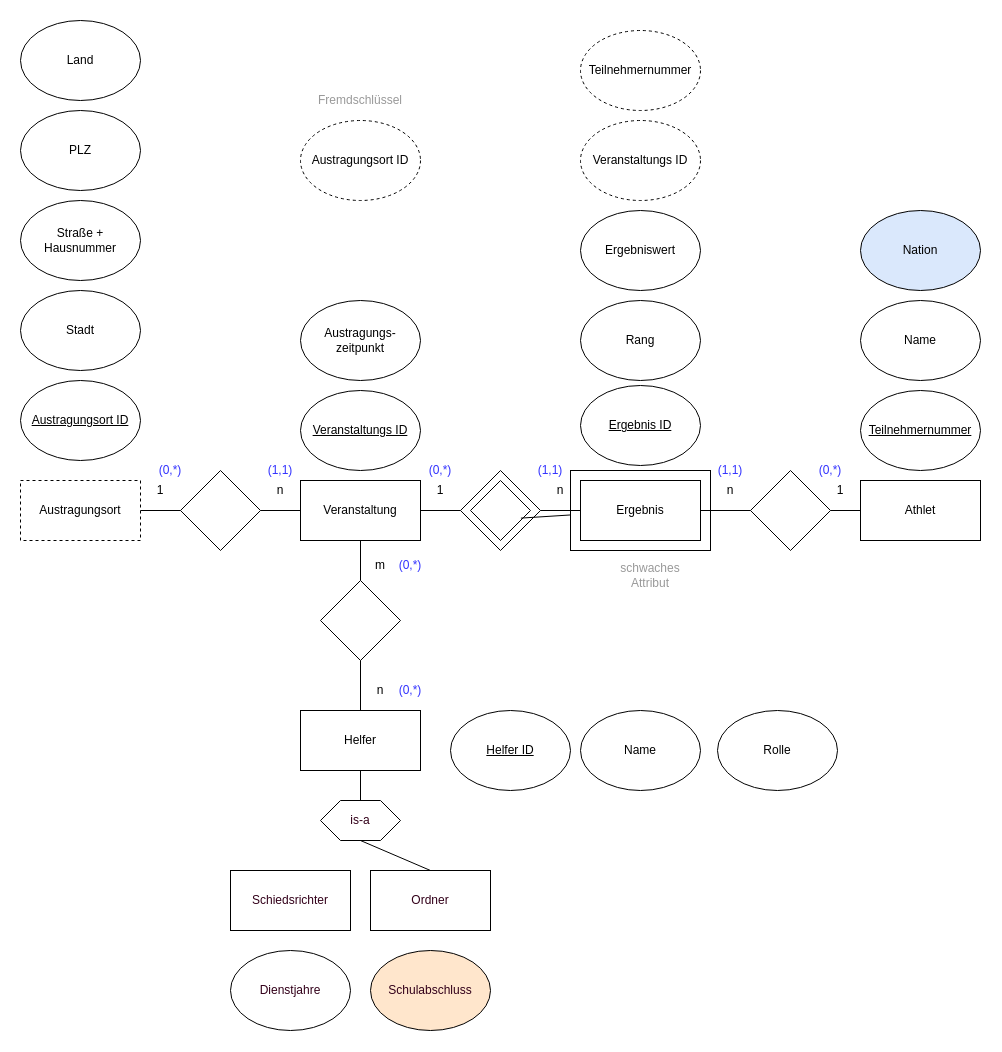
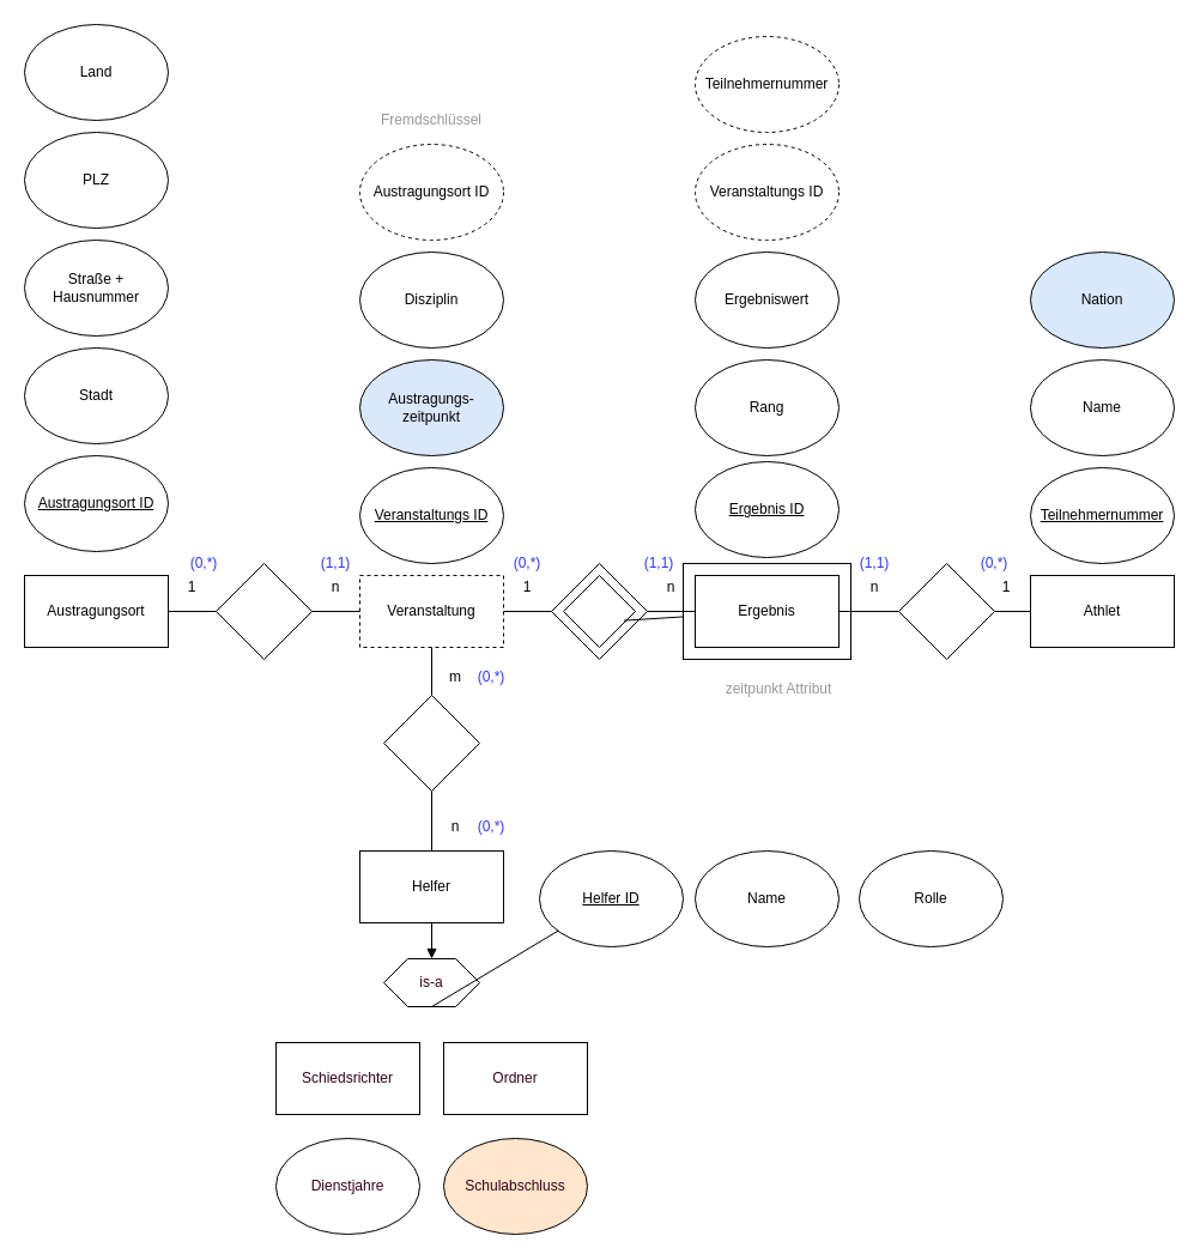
  <mxCell id="0" />
  <mxCell id="1" parent="0" />
  <mxCell id="2" value="" style="rhombus;whiteSpace=wrap;html=1;" parent="1" vertex="1"><mxGeometry x="180" y="470" width="80" height="80" as="geometry" /></mxCell>
- <mxCell id="3" value="Veranstaltung" style="rounded=0;whiteSpace=wrap;html=1;" parent="1" vertex="1"><mxGeometry x="300" y="480" width="120" height="60" as="geometry" /></mxCell>
+ <mxCell id="3" value="Veranstaltung" style="rounded=0;whiteSpace=wrap;html=1;dashed=1;" parent="1" vertex="1"><mxGeometry x="300" y="480" width="120" height="60" as="geometry" /></mxCell>
  <mxCell id="4" value="Veranstaltungs ID" style="ellipse;whiteSpace=wrap;html=1;fontStyle=4" parent="1" vertex="1"><mxGeometry x="300" y="390" width="120" height="80" as="geometry" /></mxCell>
- <mxCell id="5" value="Austragungs-zeitpunkt" style="ellipse;whiteSpace=wrap;html=1;" parent="1" vertex="1"><mxGeometry x="300" y="300" width="120" height="80" as="geometry" /></mxCell>
+ <mxCell id="5" value="Austragungs-zeitpunkt" style="ellipse;whiteSpace=wrap;html=1;fillColor=#dae8fc;" parent="1" vertex="1"><mxGeometry x="300" y="300" width="120" height="80" as="geometry" /></mxCell>
+ <mxCell id="6" value="Disziplin" style="ellipse;whiteSpace=wrap;html=1;" parent="1" vertex="1"><mxGeometry x="300" y="210" width="120" height="80" as="geometry" /></mxCell>
  <mxCell id="7" value="Athlet" style="rounded=0;whiteSpace=wrap;html=1;" parent="1" vertex="1"><mxGeometry x="860" y="480" width="120" height="60" as="geometry" /></mxCell>
  <mxCell id="8" value="Teilnehmernummer" style="ellipse;whiteSpace=wrap;html=1;fontStyle=4" parent="1" vertex="1"><mxGeometry x="860" y="390" width="120" height="80" as="geometry" /></mxCell>
  <mxCell id="9" value="Name" style="ellipse;whiteSpace=wrap;html=1;" parent="1" vertex="1"><mxGeometry x="860" y="300" width="120" height="80" as="geometry" /></mxCell>
  <mxCell id="10" value="Nation" style="ellipse;whiteSpace=wrap;html=1;fillColor=#dae8fc;" parent="1" vertex="1"><mxGeometry x="860" y="210" width="120" height="80" as="geometry" /></mxCell>
- <mxCell id="11" value="Austragungsort" style="rounded=0;whiteSpace=wrap;html=1;dashed=1;" parent="1" vertex="1"><mxGeometry x="20" y="480" width="120" height="60" as="geometry" /></mxCell>
+ <mxCell id="11" value="Austragungsort" style="rounded=0;whiteSpace=wrap;html=1;" parent="1" vertex="1"><mxGeometry x="20" y="480" width="120" height="60" as="geometry" /></mxCell>
  <mxCell id="12" value="Austragungsort ID" style="ellipse;whiteSpace=wrap;html=1;fontStyle=4" parent="1" vertex="1"><mxGeometry x="20" y="380" width="120" height="80" as="geometry" /></mxCell>
  <mxCell id="13" value="Stadt" style="ellipse;whiteSpace=wrap;html=1;" parent="1" vertex="1"><mxGeometry x="20" y="290" width="120" height="80" as="geometry" /></mxCell>
  <mxCell id="14" value="Straße + Hausnummer" style="ellipse;whiteSpace=wrap;html=1;" parent="1" vertex="1"><mxGeometry x="20" y="200" width="120" height="80" as="geometry" /></mxCell>
  <mxCell id="15" value="PLZ" style="ellipse;whiteSpace=wrap;html=1;" parent="1" vertex="1"><mxGeometry x="20" y="110" width="120" height="80" as="geometry" /></mxCell>
  <mxCell id="16" value="Land" style="ellipse;whiteSpace=wrap;html=1;" parent="1" vertex="1"><mxGeometry x="20" y="20" width="120" height="80" as="geometry" /></mxCell>
  <mxCell id="17" value="Helfer" style="rounded=0;whiteSpace=wrap;html=1;" parent="1" vertex="1"><mxGeometry x="300" y="710" width="120" height="60" as="geometry" /></mxCell>
  <mxCell id="18" value="Helfer ID" style="ellipse;whiteSpace=wrap;html=1;fontStyle=4" parent="1" vertex="1"><mxGeometry x="450" y="710" width="120" height="80" as="geometry" /></mxCell>
  <mxCell id="19" value="Ergebnis" style="rounded=0;whiteSpace=wrap;html=1;comic=0;" parent="1" vertex="1"><mxGeometry x="580" y="480" width="120" height="60" as="geometry" /></mxCell>
  <mxCell id="20" value="Name" style="ellipse;whiteSpace=wrap;html=1;" parent="1" vertex="1"><mxGeometry x="580" y="710" width="120" height="80" as="geometry" /></mxCell>
  <mxCell id="21" value="Ergebnis ID" style="ellipse;whiteSpace=wrap;html=1;fontStyle=4" parent="1" vertex="1"><mxGeometry x="580" y="385" width="120" height="80" as="geometry" /></mxCell>
  <mxCell id="22" value="Rang" style="ellipse;whiteSpace=wrap;html=1;" parent="1" vertex="1"><mxGeometry x="580" y="300" width="120" height="80" as="geometry" /></mxCell>
  <mxCell id="23" value="Ergebniswert" style="ellipse;whiteSpace=wrap;html=1;" parent="1" vertex="1"><mxGeometry x="580" y="210" width="120" height="80" as="geometry" /></mxCell>
  <mxCell id="24" value="" style="endArrow=none;html=1;exitX=1;exitY=0.5;exitDx=0;exitDy=0;entryX=0;entryY=0.5;entryDx=0;entryDy=0;" parent="1" source="11" target="2" edge="1"><mxGeometry width="50" height="50" relative="1" as="geometry"><mxPoint x="190" y="650" as="sourcePoint" /><mxPoint x="240" y="600" as="targetPoint" /></mxGeometry></mxCell>
  <mxCell id="25" value="" style="endArrow=none;html=1;exitX=1;exitY=0.5;exitDx=0;exitDy=0;entryX=0;entryY=0.5;entryDx=0;entryDy=0;" parent="1" source="2" target="3" edge="1"><mxGeometry width="50" height="50" relative="1" as="geometry"><mxPoint x="300" y="630" as="sourcePoint" /><mxPoint x="350" y="580" as="targetPoint" /></mxGeometry></mxCell>
  <mxCell id="26" value="" style="rhombus;whiteSpace=wrap;html=1;" parent="1" vertex="1"><mxGeometry x="460" y="470" width="80" height="80" as="geometry" /></mxCell>
  <mxCell id="27" value="" style="endArrow=none;html=1;exitX=1;exitY=0.5;exitDx=0;exitDy=0;entryX=0;entryY=0.5;entryDx=0;entryDy=0;" parent="1" source="26" edge="1"><mxGeometry width="50" height="50" relative="1" as="geometry"><mxPoint x="580" y="630" as="sourcePoint" /><mxPoint x="580" y="510" as="targetPoint" /></mxGeometry></mxCell>
  <mxCell id="28" value="" style="endArrow=none;html=1;entryX=0;entryY=0.5;entryDx=0;entryDy=0;exitX=1;exitY=0.5;exitDx=0;exitDy=0;" parent="1" source="3" target="26" edge="1"><mxGeometry width="50" height="50" relative="1" as="geometry"><mxPoint x="330" y="650" as="sourcePoint" /><mxPoint x="380" y="600" as="targetPoint" /></mxGeometry></mxCell>
  <mxCell id="29" value="" style="rhombus;whiteSpace=wrap;html=1;" parent="1" vertex="1"><mxGeometry x="750" y="470" width="80" height="80" as="geometry" /></mxCell>
  <mxCell id="30" value="" style="endArrow=none;html=1;exitX=1;exitY=0.5;exitDx=0;exitDy=0;entryX=0;entryY=0.5;entryDx=0;entryDy=0;" parent="1" source="29" target="7" edge="1"><mxGeometry width="50" height="50" relative="1" as="geometry"><mxPoint x="1127" y="630" as="sourcePoint" /><mxPoint x="850" y="700" as="targetPoint" /></mxGeometry></mxCell>
  <mxCell id="31" value="" style="endArrow=none;html=1;entryX=0;entryY=0.5;entryDx=0;entryDy=0;exitX=1;exitY=0.5;exitDx=0;exitDy=0;" parent="1" source="19" target="29" edge="1"><mxGeometry width="50" height="50" relative="1" as="geometry"><mxPoint x="967" y="510" as="sourcePoint" /><mxPoint x="927" y="600" as="targetPoint" /></mxGeometry></mxCell>
  <mxCell id="32" value="" style="rhombus;whiteSpace=wrap;html=1;" parent="1" vertex="1"><mxGeometry x="320" y="580" width="80" height="80" as="geometry" /></mxCell>
  <mxCell id="33" value="" style="endArrow=none;html=1;exitX=0.5;exitY=1;exitDx=0;exitDy=0;entryX=0.5;entryY=0;entryDx=0;entryDy=0;" parent="1" source="3" target="32" edge="1"><mxGeometry width="50" height="50" relative="1" as="geometry"><mxPoint x="580" y="680" as="sourcePoint" /><mxPoint x="630" y="630" as="targetPoint" /></mxGeometry></mxCell>
  <mxCell id="34" value="" style="endArrow=none;html=1;exitX=0.5;exitY=1;exitDx=0;exitDy=0;entryX=0.5;entryY=0;entryDx=0;entryDy=0;" parent="1" source="32" target="17" edge="1"><mxGeometry width="50" height="50" relative="1" as="geometry"><mxPoint x="520" y="710" as="sourcePoint" /><mxPoint x="570" y="660" as="targetPoint" /></mxGeometry></mxCell>
  <mxCell id="35" value="n" style="text;html=1;strokeColor=none;fillColor=none;align=center;verticalAlign=middle;whiteSpace=wrap;rounded=0;" parent="1" vertex="1"><mxGeometry x="260" y="480" width="40" height="20" as="geometry" /></mxCell>
  <mxCell id="36" value="1" style="text;html=1;strokeColor=none;fillColor=none;align=center;verticalAlign=middle;whiteSpace=wrap;rounded=0;" parent="1" vertex="1"><mxGeometry x="140" y="480" width="40" height="20" as="geometry" /></mxCell>
  <mxCell id="37" value="n" style="text;html=1;strokeColor=none;fillColor=none;align=center;verticalAlign=middle;whiteSpace=wrap;rounded=0;" parent="1" vertex="1"><mxGeometry x="540" y="480" width="40" height="20" as="geometry" /></mxCell>
  <mxCell id="38" value="1" style="text;html=1;strokeColor=none;fillColor=none;align=center;verticalAlign=middle;whiteSpace=wrap;rounded=0;" parent="1" vertex="1"><mxGeometry x="420" y="480" width="40" height="20" as="geometry" /></mxCell>
  <mxCell id="39" value="n" style="text;html=1;strokeColor=none;fillColor=none;align=center;verticalAlign=middle;whiteSpace=wrap;rounded=0;" parent="1" vertex="1"><mxGeometry x="710" y="480" width="40" height="20" as="geometry" /></mxCell>
  <mxCell id="40" value="1" style="text;html=1;strokeColor=none;fillColor=none;align=center;verticalAlign=middle;whiteSpace=wrap;rounded=0;" parent="1" vertex="1"><mxGeometry x="820" y="480" width="40" height="20" as="geometry" /></mxCell>
  <mxCell id="41" value="n" style="text;html=1;strokeColor=none;fillColor=none;align=center;verticalAlign=middle;whiteSpace=wrap;rounded=0;" parent="1" vertex="1"><mxGeometry x="360" y="680" width="40" height="20" as="geometry" /></mxCell>
  <mxCell id="42" value="m" style="text;html=1;strokeColor=none;fillColor=none;align=center;verticalAlign=middle;whiteSpace=wrap;rounded=0;" parent="1" vertex="1"><mxGeometry x="360" y="555" width="40" height="20" as="geometry" /></mxCell>
  <mxCell id="43" value="Rolle" style="ellipse;whiteSpace=wrap;html=1;" parent="1" vertex="1"><mxGeometry x="717" y="710" width="120" height="80" as="geometry" /></mxCell>
  <mxCell id="44" value="(1,1)" style="text;html=1;strokeColor=none;fillColor=none;align=center;verticalAlign=middle;whiteSpace=wrap;rounded=0;fontColor=#3333FF;" parent="1" vertex="1"><mxGeometry x="260" y="460" width="40" height="20" as="geometry" /></mxCell>
  <mxCell id="45" value="(0,*)" style="text;html=1;strokeColor=none;fillColor=none;align=center;verticalAlign=middle;whiteSpace=wrap;rounded=0;fontColor=#3333FF;" parent="1" vertex="1"><mxGeometry x="150" y="460" width="40" height="20" as="geometry" /></mxCell>
  <mxCell id="46" value="(0,*)" style="text;html=1;strokeColor=none;fillColor=none;align=center;verticalAlign=middle;whiteSpace=wrap;rounded=0;fontColor=#3333FF;" parent="1" vertex="1"><mxGeometry x="420" y="460" width="40" height="20" as="geometry" /></mxCell>
  <mxCell id="47" value="(1,1)" style="text;html=1;strokeColor=none;fillColor=none;align=center;verticalAlign=middle;whiteSpace=wrap;rounded=0;fontColor=#3333FF;" parent="1" vertex="1"><mxGeometry x="530" y="460" width="40" height="20" as="geometry" /></mxCell>
  <mxCell id="48" value="(1,1)" style="text;html=1;strokeColor=none;fillColor=none;align=center;verticalAlign=middle;whiteSpace=wrap;rounded=0;fontColor=#3333FF;" parent="1" vertex="1"><mxGeometry x="710" y="460" width="40" height="20" as="geometry" /></mxCell>
  <mxCell id="49" value="(0,*)" style="text;html=1;strokeColor=none;fillColor=none;align=center;verticalAlign=middle;whiteSpace=wrap;rounded=0;fontColor=#3333FF;" parent="1" vertex="1"><mxGeometry x="810" y="460" width="40" height="20" as="geometry" /></mxCell>
  <mxCell id="50" value="(0,*)" style="text;html=1;strokeColor=none;fillColor=none;align=center;verticalAlign=middle;whiteSpace=wrap;rounded=0;fontColor=#3333FF;" parent="1" vertex="1"><mxGeometry x="390" y="555" width="40" height="20" as="geometry" /></mxCell>
  <mxCell id="51" value="(0,*)" style="text;html=1;strokeColor=none;fillColor=none;align=center;verticalAlign=middle;whiteSpace=wrap;rounded=0;fontColor=#3333FF;" parent="1" vertex="1"><mxGeometry x="390" y="680" width="40" height="20" as="geometry" /></mxCell>
  <mxCell id="52" value="" style="rounded=0;whiteSpace=wrap;html=1;comic=0;fontColor=#3333FF;fillColor=none;" parent="1" vertex="1"><mxGeometry x="570" y="470" width="140" height="80" as="geometry" /></mxCell>
  <mxCell id="53" value="is-a" style="shape=hexagon;perimeter=hexagonPerimeter2;whiteSpace=wrap;html=1;comic=0;fillColor=none;fontColor=#33001A;" parent="1" vertex="1"><mxGeometry x="320" y="800" width="80" height="40" as="geometry" /></mxCell>
  <mxCell id="54" value="Ordner" style="rounded=0;whiteSpace=wrap;html=1;comic=0;fillColor=#ffffff;fontColor=#33001A;strokeColor=#000000;" parent="1" vertex="1"><mxGeometry x="370" y="870" width="120" height="60" as="geometry" /></mxCell>
  <mxCell id="55" value="Schiedsrichter" style="rounded=0;whiteSpace=wrap;html=1;comic=0;strokeColor=#000000;fillColor=#ffffff;fontColor=#33001A;" parent="1" vertex="1"><mxGeometry x="230" y="870" width="120" height="60" as="geometry" /></mxCell>
- <mxCell id="56" value="" style="endArrow=none;html=1;fontColor=#33001A;exitX=0.5;exitY=1;exitDx=0;exitDy=0;entryX=0.5;entryY=0;entryDx=0;entryDy=0;" parent="1" source="17" target="53" edge="1"><mxGeometry width="50" height="50" relative="1" as="geometry"><mxPoint x="580" y="820" as="sourcePoint" /><mxPoint x="630" y="770" as="targetPoint" /></mxGeometry></mxCell>
+ <mxCell id="56" value="" style="endArrow=block;html=1;fontColor=#33001A;exitX=0.5;exitY=1;exitDx=0;exitDy=0;entryX=0.5;entryY=0;entryDx=0;entryDy=0;" parent="1" source="17" target="53" edge="1"><mxGeometry width="50" height="50" relative="1" as="geometry"><mxPoint x="580" y="820" as="sourcePoint" /><mxPoint x="630" y="770" as="targetPoint" /></mxGeometry></mxCell>
  <mxCell id="57" value="Dienstjahre" style="ellipse;whiteSpace=wrap;html=1;comic=0;strokeColor=#000000;fillColor=#ffffff;fontColor=#33001A;" parent="1" vertex="1"><mxGeometry x="230" y="950" width="120" height="80" as="geometry" /></mxCell>
  <mxCell id="58" value="Schulabschluss" style="ellipse;whiteSpace=wrap;html=1;comic=0;strokeColor=#000000;fillColor=#ffe6cc;fontColor=#33001A;" parent="1" vertex="1"><mxGeometry x="370" y="950" width="120" height="80" as="geometry" /></mxCell>
- <mxCell id="59" value="" style="endArrow=none;html=1;fontColor=#33001A;exitX=0.5;exitY=1;exitDx=0;exitDy=0;entryX=0.5;entryY=0;entryDx=0;entryDy=0;" parent="1" source="53" target="54" edge="1"><mxGeometry width="50" height="50" relative="1" as="geometry"><mxPoint x="590" y="890" as="sourcePoint" /><mxPoint x="640" y="840" as="targetPoint" /></mxGeometry></mxCell>
+ <mxCell id="59" value="" style="endArrow=none;html=1;fontColor=#33001A;exitX=0.5;exitY=1;exitDx=0;exitDy=0;" parent="1" source="53" target="18" edge="1"><mxGeometry width="50" height="50" relative="1" as="geometry"><mxPoint x="590" y="890" as="sourcePoint" /><mxPoint x="640" y="840" as="targetPoint" /></mxGeometry></mxCell>
  <mxCell id="60" value="Austragungsort ID" style="ellipse;whiteSpace=wrap;html=1;fontStyle=0;labelBorderColor=none;dashed=1;" parent="1" vertex="1"><mxGeometry x="300" y="120" width="120" height="80" as="geometry" /></mxCell>
  <mxCell id="61" value="Fremdschlüssel" style="text;html=1;strokeColor=none;fillColor=none;align=center;verticalAlign=middle;whiteSpace=wrap;rounded=0;dashed=1;comic=0;fontColor=#999999;" parent="1" vertex="1"><mxGeometry x="310" y="90" width="100" height="20" as="geometry" /></mxCell>
- <mxCell id="62" value="schwaches Attribut" style="text;html=1;strokeColor=none;fillColor=none;align=center;verticalAlign=middle;whiteSpace=wrap;rounded=0;dashed=1;comic=0;fontColor=#999999;" parent="1" vertex="1"><mxGeometry x="600" y="565" width="100" height="20" as="geometry" /></mxCell>
+ <mxCell id="62" value="zeitpunkt Attribut" style="text;html=1;strokeColor=none;fillColor=none;align=center;verticalAlign=middle;whiteSpace=wrap;rounded=0;dashed=1;comic=0;fontColor=#999999;" parent="1" vertex="1"><mxGeometry x="600" y="565" width="100" height="20" as="geometry" /></mxCell>
  <mxCell id="63" value="Veranstaltungs ID" style="ellipse;whiteSpace=wrap;html=1;fontStyle=0;dashed=1;" parent="1" vertex="1"><mxGeometry x="580" y="120" width="120" height="80" as="geometry" /></mxCell>
  <mxCell id="64" value="Teilnehmernummer" style="ellipse;whiteSpace=wrap;html=1;fontStyle=0;dashed=1;" parent="1" vertex="1"><mxGeometry x="580" y="30" width="120" height="80" as="geometry" /></mxCell>
  <mxCell id="65" value="" style="rhombus;whiteSpace=wrap;html=1;" vertex="1" parent="1"><mxGeometry x="470" y="480" width="60" height="60" as="geometry" /></mxCell>
  <mxCell id="66" value="" style="endArrow=none;html=1;exitX=0.84;exitY=0.627;exitDx=0;exitDy=0;exitPerimeter=0;" edge="1" parent="1" source="65" target="52"><mxGeometry width="50" height="50" relative="1" as="geometry"><mxPoint x="550" y="520" as="sourcePoint" /><mxPoint x="560" y="610" as="targetPoint" /></mxGeometry></mxCell>
